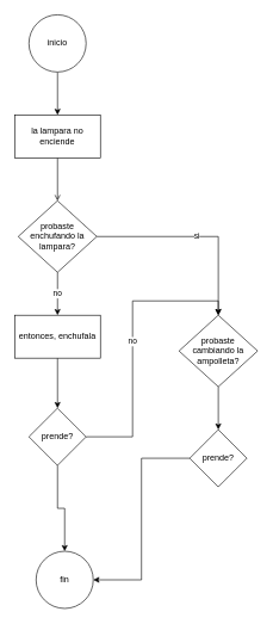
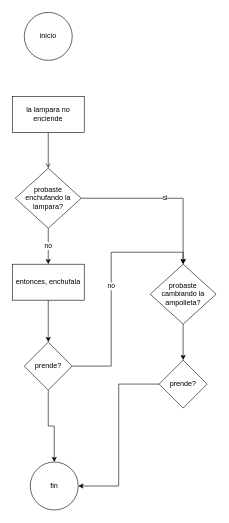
  <mxCell id="0" />
  <mxCell id="1" parent="0" />
- <mxCell id="2" value="" style="edgeStyle=orthogonalEdgeStyle;rounded=0;orthogonalLoop=1;jettySize=auto;html=1;" edge="1" parent="1" source="3" target="5"><mxGeometry relative="1" as="geometry" /></mxCell>
  <mxCell id="3" value="inicio" style="ellipse;whiteSpace=wrap;html=1;aspect=fixed;" vertex="1" parent="1"><mxGeometry x="40" y="20" width="80" height="80" as="geometry" /></mxCell>
  <mxCell id="4" style="edgeStyle=orthogonalEdgeStyle;rounded=0;orthogonalLoop=1;jettySize=auto;html=1;entryX=0.5;entryY=0;entryDx=0;entryDy=0;endArrow=open;" edge="1" parent="1" source="5" target="8"><mxGeometry relative="1" as="geometry" /></mxCell>
  <mxCell id="5" value="la lampara no enciende" style="rounded=0;whiteSpace=wrap;html=1;" vertex="1" parent="1"><mxGeometry x="20" y="160" width="120" height="60" as="geometry" /></mxCell>
  <mxCell id="6" value="si" style="edgeStyle=orthogonalEdgeStyle;rounded=0;orthogonalLoop=1;jettySize=auto;html=1;exitX=1;exitY=0.5;exitDx=0;exitDy=0;entryX=0.5;entryY=0;entryDx=0;entryDy=0;" edge="1" parent="1" source="8" target="12"><mxGeometry relative="1" as="geometry"><mxPoint x="300" y="440" as="targetPoint" /></mxGeometry></mxCell>
  <mxCell id="7" value="no" style="edgeStyle=orthogonalEdgeStyle;rounded=0;orthogonalLoop=1;jettySize=auto;html=1;entryX=0.5;entryY=0;entryDx=0;entryDy=0;" edge="1" parent="1" source="8" target="10"><mxGeometry relative="1" as="geometry" /></mxCell>
  <mxCell id="8" value="probaste enchufando la lampara?" style="rhombus;whiteSpace=wrap;html=1;" vertex="1" parent="1"><mxGeometry x="25" y="280" width="110" height="100" as="geometry" /></mxCell>
  <mxCell id="9" style="edgeStyle=orthogonalEdgeStyle;rounded=0;orthogonalLoop=1;jettySize=auto;html=1;entryX=0.5;entryY=0;entryDx=0;entryDy=0;" edge="1" parent="1" source="10" target="15"><mxGeometry relative="1" as="geometry" /></mxCell>
  <mxCell id="10" value="entonces, enchufala" style="rounded=0;whiteSpace=wrap;html=1;" vertex="1" parent="1"><mxGeometry x="20" y="440" width="120" height="60" as="geometry" /></mxCell>
  <mxCell id="11" style="edgeStyle=orthogonalEdgeStyle;rounded=0;orthogonalLoop=1;jettySize=auto;html=1;entryX=0.5;entryY=0;entryDx=0;entryDy=0;" edge="1" parent="1" source="12" target="18"><mxGeometry relative="1" as="geometry" /></mxCell>
  <mxCell id="12" value="probaste cambiando la ampolleta?" style="rhombus;whiteSpace=wrap;html=1;" vertex="1" parent="1"><mxGeometry x="250" y="440" width="110" height="100" as="geometry" /></mxCell>
  <mxCell id="13" value="no" style="edgeStyle=orthogonalEdgeStyle;rounded=0;orthogonalLoop=1;jettySize=auto;html=1;exitX=1;exitY=0.5;exitDx=0;exitDy=0;entryX=0.5;entryY=0;entryDx=0;entryDy=0;" edge="1" parent="1" source="15" target="12"><mxGeometry relative="1" as="geometry" /></mxCell>
  <mxCell id="14" style="edgeStyle=orthogonalEdgeStyle;rounded=0;orthogonalLoop=1;jettySize=auto;html=1;exitX=0.5;exitY=1;exitDx=0;exitDy=0;entryX=0.5;entryY=0;entryDx=0;entryDy=0;" edge="1" parent="1" source="15" target="16"><mxGeometry relative="1" as="geometry" /></mxCell>
  <mxCell id="15" value="prende?" style="rhombus;whiteSpace=wrap;html=1;" vertex="1" parent="1"><mxGeometry x="40" y="570" width="80" height="80" as="geometry" /></mxCell>
  <mxCell id="16" value="fin" style="ellipse;whiteSpace=wrap;html=1;aspect=fixed;" vertex="1" parent="1"><mxGeometry x="50" y="770" width="80" height="80" as="geometry" /></mxCell>
  <mxCell id="17" style="edgeStyle=orthogonalEdgeStyle;rounded=0;orthogonalLoop=1;jettySize=auto;html=1;entryX=1;entryY=0.5;entryDx=0;entryDy=0;" edge="1" parent="1" source="18" target="16"><mxGeometry relative="1" as="geometry" /></mxCell>
  <mxCell id="18" value="prende?" style="rhombus;whiteSpace=wrap;html=1;" vertex="1" parent="1"><mxGeometry x="265" y="600" width="80" height="80" as="geometry" /></mxCell>
